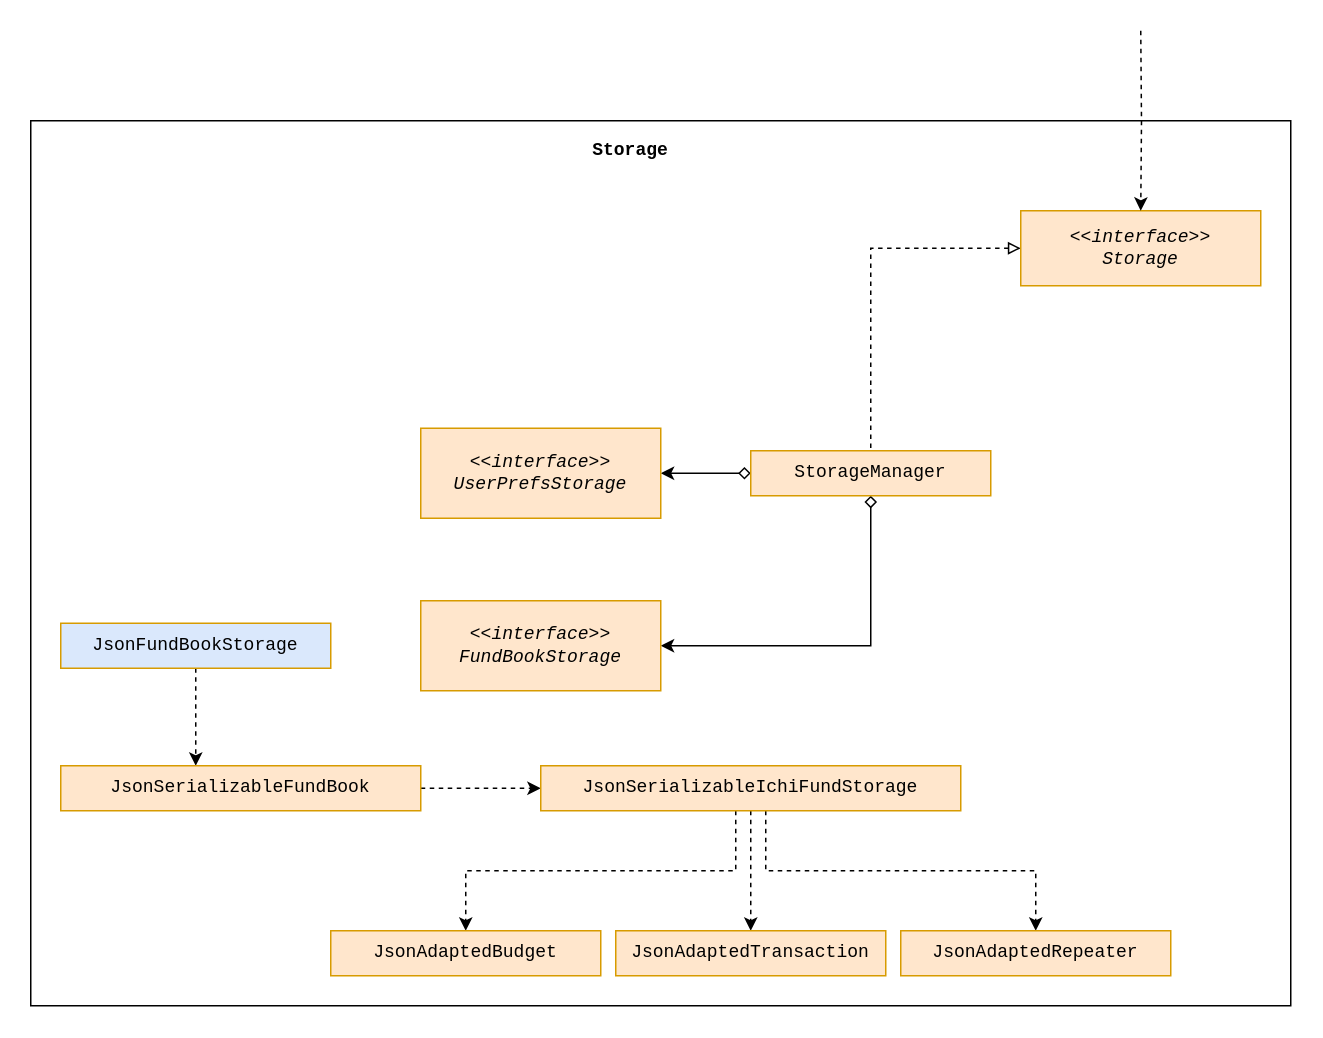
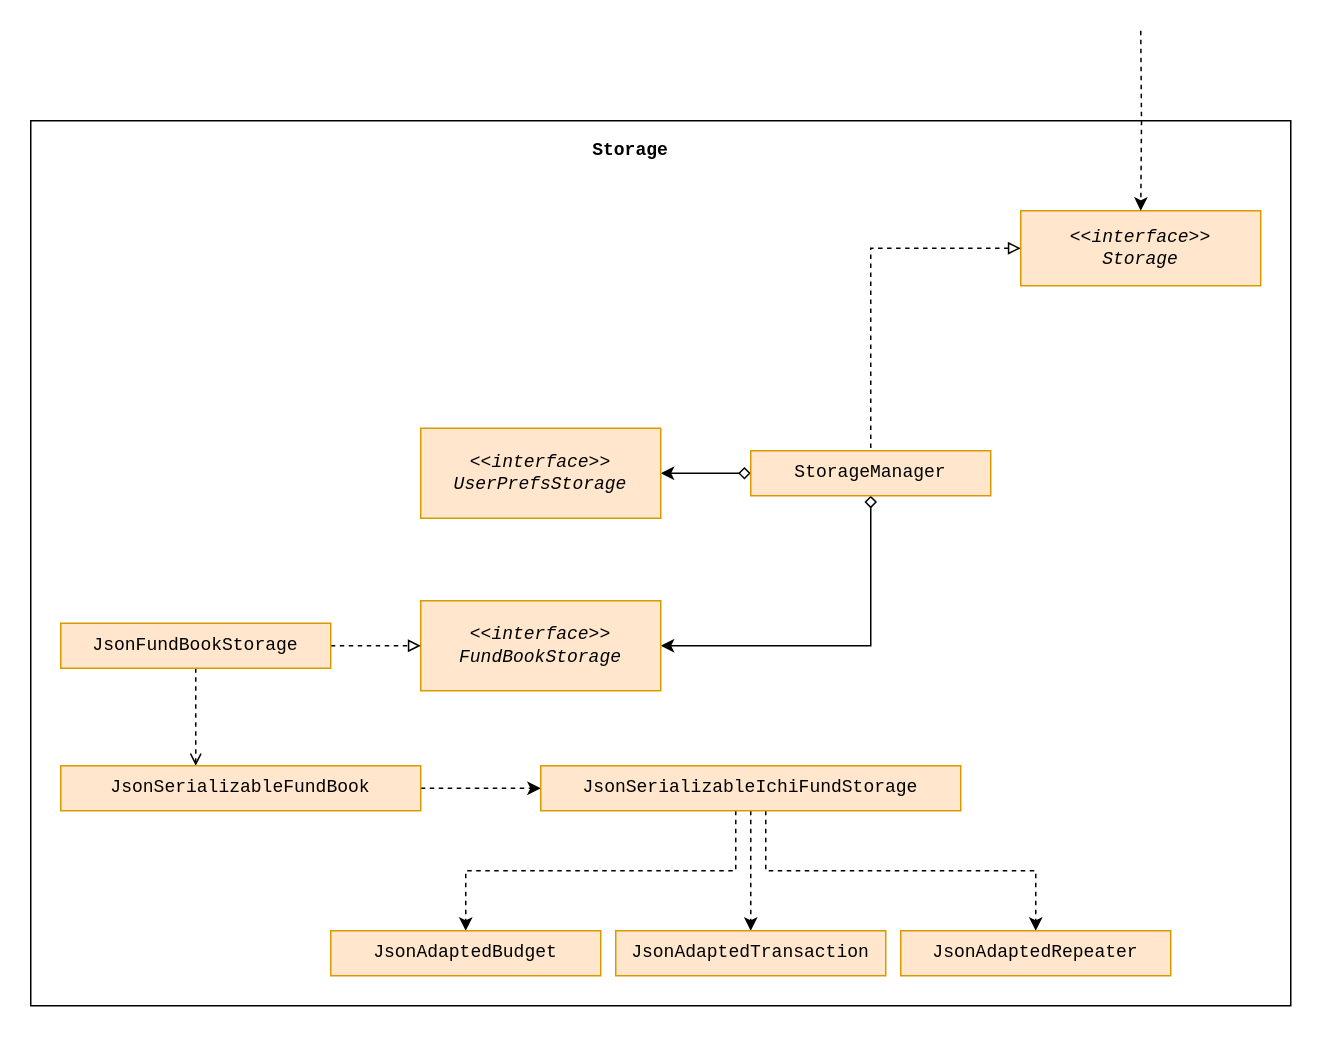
  <mxCell id="0" />
  <mxCell id="1" parent="0" />
  <mxCell id="2" value="" style="rounded=0;whiteSpace=wrap;html=1;fontFamily=Courier New;fillColor=none;" parent="1" vertex="1"><mxGeometry x="20" y="80" width="840" height="590" as="geometry" /></mxCell>
  <mxCell id="3" value="Storage" style="text;html=1;strokeColor=none;fillColor=none;align=center;verticalAlign=middle;whiteSpace=wrap;rounded=0;fontStyle=1;fontFamily=Courier New;" parent="1" vertex="1"><mxGeometry x="400" y="90" width="40" height="20" as="geometry" /></mxCell>
  <mxCell id="4" style="edgeStyle=orthogonalEdgeStyle;rounded=0;orthogonalLoop=1;jettySize=auto;html=1;dashed=1;startArrow=block;startFill=0;endArrow=none;endFill=0;strokeWidth=1;fontFamily=Courier New;" parent="1" source="5" target="8" edge="1"><mxGeometry relative="1" as="geometry" /></mxCell>
  <mxCell id="5" value="&lt;div&gt;&lt;i&gt;&amp;lt;&amp;lt;interface&amp;gt;&amp;gt;&lt;/i&gt;&lt;/div&gt;&lt;div&gt;&lt;i&gt;Storage&lt;br&gt;&lt;/i&gt;&lt;/div&gt;" style="rounded=0;whiteSpace=wrap;html=1;fillColor=#ffe6cc;strokeColor=#d79b00;fontFamily=Courier New;" parent="1" vertex="1"><mxGeometry x="680" y="140" width="160" height="50" as="geometry" /></mxCell>
  <mxCell id="6" style="edgeStyle=orthogonalEdgeStyle;rounded=0;orthogonalLoop=1;jettySize=auto;html=1;startArrow=diamond;startFill=0;" parent="1" source="8" target="9" edge="1"><mxGeometry relative="1" as="geometry"><Array as="points"><mxPoint x="580" y="430" /></Array></mxGeometry></mxCell>
  <mxCell id="7" value="" style="edgeStyle=orthogonalEdgeStyle;rounded=0;orthogonalLoop=1;jettySize=auto;html=1;startArrow=diamond;startFill=0;" edge="1" parent="1" source="8" target="11"><mxGeometry relative="1" as="geometry" /></mxCell>
  <mxCell id="8" value="StorageManager" style="rounded=0;whiteSpace=wrap;html=1;fillColor=#ffe6cc;strokeColor=#d79b00;fontFamily=Courier New;" parent="1" vertex="1"><mxGeometry x="500" y="300" width="160" height="30" as="geometry" /></mxCell>
  <mxCell id="9" value="&lt;div&gt;&lt;i&gt;&amp;lt;&amp;lt;interface&amp;gt;&amp;gt;&lt;br&gt;&lt;/i&gt;&lt;/div&gt;&lt;div&gt;&lt;i&gt;FundBookStorage&lt;/i&gt;&lt;/div&gt;" style="rounded=0;whiteSpace=wrap;html=1;fillColor=#ffe6cc;strokeColor=#d79b00;fontFamily=Courier New;" parent="1" vertex="1"><mxGeometry x="280" y="400" width="160" height="60" as="geometry" /></mxCell>
  <mxCell id="10" value="" style="edgeStyle=orthogonalEdgeStyle;rounded=0;orthogonalLoop=1;jettySize=auto;html=1;dashed=1;startArrow=none;startFill=0;endArrow=classic;endFill=1;fontFamily=Courier New;" parent="1" target="5" edge="1"><mxGeometry relative="1" as="geometry"><mxPoint x="760" y="20" as="sourcePoint" /></mxGeometry></mxCell>
  <mxCell id="11" value="&lt;i&gt;&amp;lt;&amp;lt;interface&amp;gt;&amp;gt;&lt;br&gt;&lt;/i&gt;&lt;div&gt;&lt;i&gt;UserPrefsStorage&lt;/i&gt;&lt;/div&gt;" style="rounded=0;whiteSpace=wrap;html=1;fillColor=#ffe6cc;strokeColor=#d79b00;fontFamily=Courier New;" vertex="1" parent="1"><mxGeometry x="280" y="285" width="160" height="60" as="geometry" /></mxCell>
- <mxCell id="13" value="" style="edgeStyle=orthogonalEdgeStyle;rounded=0;orthogonalLoop=1;jettySize=auto;html=1;dashed=1;startArrow=none;startFill=0;endArrow=classic;endFill=1;strokeWidth=1;" edge="1" parent="1" source="14" target="16"><mxGeometry relative="1" as="geometry"><Array as="points"><mxPoint x="130" y="490" /><mxPoint x="130" y="490" /></Array></mxGeometry></mxCell>
- <mxCell id="14" value="JsonFundBookStorage" style="rounded=0;whiteSpace=wrap;html=1;fillColor=#dae8fc;strokeColor=#d79b00;fontFamily=Courier New;" vertex="1" parent="1"><mxGeometry x="40" y="415" width="180" height="30" as="geometry" /></mxCell>
+ <mxCell id="12" value="" style="edgeStyle=orthogonalEdgeStyle;rounded=0;orthogonalLoop=1;jettySize=auto;html=1;dashed=1;startArrow=none;startFill=0;endArrow=block;endFill=0;strokeWidth=1;" edge="1" parent="1" source="14" target="9"><mxGeometry relative="1" as="geometry" /></mxCell>
+ <mxCell id="13" value="" style="edgeStyle=orthogonalEdgeStyle;rounded=0;orthogonalLoop=1;jettySize=auto;html=1;dashed=1;startArrow=none;startFill=0;endArrow=open;endFill=1;strokeWidth=1;" edge="1" parent="1" source="14" target="16"><mxGeometry relative="1" as="geometry"><Array as="points"><mxPoint x="130" y="490" /><mxPoint x="130" y="490" /></Array></mxGeometry></mxCell>
+ <mxCell id="14" value="JsonFundBookStorage" style="rounded=0;whiteSpace=wrap;html=1;fillColor=#ffe6cc;strokeColor=#d79b00;fontFamily=Courier New;" vertex="1" parent="1"><mxGeometry x="40" y="415" width="180" height="30" as="geometry" /></mxCell>
  <mxCell id="15" value="" style="edgeStyle=orthogonalEdgeStyle;rounded=0;orthogonalLoop=1;jettySize=auto;html=1;dashed=1;startArrow=none;startFill=0;endArrow=classic;endFill=1;strokeWidth=1;" edge="1" parent="1" source="16" target="20"><mxGeometry relative="1" as="geometry" /></mxCell>
  <mxCell id="16" value="JsonSerializableFundBook" style="rounded=0;whiteSpace=wrap;html=1;fillColor=#ffe6cc;strokeColor=#d79b00;fontFamily=Courier New;" vertex="1" parent="1"><mxGeometry x="40" y="510" width="240" height="30" as="geometry" /></mxCell>
  <mxCell id="17" value="" style="edgeStyle=orthogonalEdgeStyle;rounded=0;orthogonalLoop=1;jettySize=auto;html=1;dashed=1;startArrow=none;startFill=0;endArrow=classic;endFill=1;strokeWidth=1;" edge="1" parent="1" source="20" target="22"><mxGeometry relative="1" as="geometry" /></mxCell>
  <mxCell id="18" style="edgeStyle=orthogonalEdgeStyle;rounded=0;orthogonalLoop=1;jettySize=auto;html=1;dashed=1;startArrow=none;startFill=0;endArrow=classic;endFill=1;strokeWidth=1;" edge="1" parent="1" source="20" target="21"><mxGeometry relative="1" as="geometry"><Array as="points"><mxPoint x="490" y="580" /><mxPoint x="310" y="580" /></Array></mxGeometry></mxCell>
  <mxCell id="19" style="edgeStyle=orthogonalEdgeStyle;rounded=0;orthogonalLoop=1;jettySize=auto;html=1;dashed=1;startArrow=none;startFill=0;endArrow=classic;endFill=1;strokeWidth=1;" edge="1" parent="1" source="20" target="23"><mxGeometry relative="1" as="geometry"><Array as="points"><mxPoint x="510" y="580" /><mxPoint x="690" y="580" /></Array></mxGeometry></mxCell>
  <mxCell id="20" value="JsonSerializableIchiFundStorage" style="rounded=0;whiteSpace=wrap;html=1;fillColor=#ffe6cc;strokeColor=#d79b00;fontFamily=Courier New;" vertex="1" parent="1"><mxGeometry x="360" y="510" width="280" height="30" as="geometry" /></mxCell>
  <mxCell id="21" value="JsonAdaptedBudget" style="rounded=0;whiteSpace=wrap;html=1;fillColor=#ffe6cc;strokeColor=#d79b00;fontFamily=Courier New;" vertex="1" parent="1"><mxGeometry x="220" y="620" width="180" height="30" as="geometry" /></mxCell>
  <mxCell id="22" value="JsonAdaptedTransaction" style="rounded=0;whiteSpace=wrap;html=1;fillColor=#ffe6cc;strokeColor=#d79b00;fontFamily=Courier New;" vertex="1" parent="1"><mxGeometry x="410" y="620" width="180" height="30" as="geometry" /></mxCell>
  <mxCell id="23" value="JsonAdaptedRepeater" style="rounded=0;whiteSpace=wrap;html=1;fillColor=#ffe6cc;strokeColor=#d79b00;fontFamily=Courier New;" vertex="1" parent="1"><mxGeometry x="600" y="620" width="180" height="30" as="geometry" /></mxCell>
